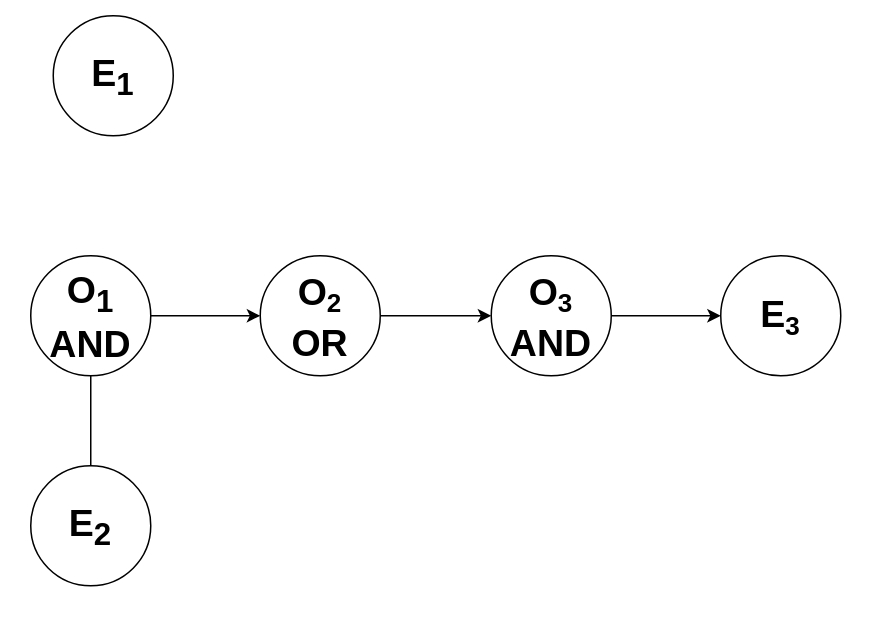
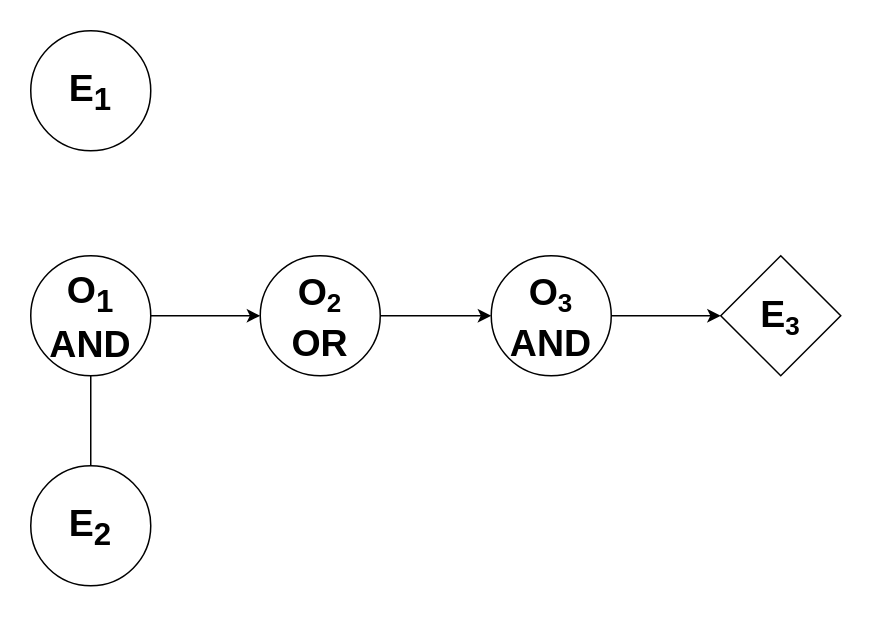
  <mxCell id="0" />
  <mxCell id="1" parent="0" />
  <mxCell id="2" style="edgeStyle=orthogonalEdgeStyle;rounded=0;orthogonalLoop=1;jettySize=auto;html=1;entryX=0;entryY=0.5;entryDx=0;entryDy=0;" edge="1" parent="1" source="3" target="9"><mxGeometry relative="1" as="geometry" /></mxCell>
  <mxCell id="3" value="&lt;b style=&quot;font-size: 25px;&quot;&gt;O&lt;sub&gt;1&lt;/sub&gt;&lt;br style=&quot;font-size: 25px;&quot;&gt;AND&lt;br&gt;&lt;/b&gt;" style="ellipse;whiteSpace=wrap;html=1;aspect=fixed;" parent="1" vertex="1"><mxGeometry x="20" y="170" width="80" height="80" as="geometry" /></mxCell>
- <mxCell id="4" value="&lt;b style=&quot;font-size: 25px;&quot;&gt;E&lt;sub&gt;1&lt;/sub&gt;&lt;br&gt;&lt;/b&gt;" style="ellipse;whiteSpace=wrap;html=1;aspect=fixed;" parent="1" vertex="1"><mxGeometry x="35" y="10" width="80" height="80" as="geometry" /></mxCell>
+ <mxCell id="4" value="&lt;b style=&quot;font-size: 25px;&quot;&gt;E&lt;sub&gt;1&lt;/sub&gt;&lt;br&gt;&lt;/b&gt;" style="ellipse;whiteSpace=wrap;html=1;aspect=fixed;" parent="1" vertex="1"><mxGeometry x="20" y="20" width="80" height="80" as="geometry" /></mxCell>
  <mxCell id="5" value="&lt;b style=&quot;font-size: 25px;&quot;&gt;E&lt;sub&gt;2&lt;br&gt;&lt;/sub&gt;&lt;/b&gt;" style="ellipse;whiteSpace=wrap;html=1;aspect=fixed;" parent="1" vertex="1"><mxGeometry x="20" y="310" width="80" height="80" as="geometry" /></mxCell>
  <mxCell id="6" style="edgeStyle=orthogonalEdgeStyle;rounded=0;orthogonalLoop=1;jettySize=auto;html=1;" edge="1" parent="1" source="7" target="10"><mxGeometry relative="1" as="geometry" /></mxCell>
  <mxCell id="7" value="&lt;b style=&quot;font-size: 25px;&quot;&gt;O&lt;/b&gt;&lt;b style=&quot;&quot;&gt;&lt;span style=&quot;font-size: 20.833px;&quot;&gt;&lt;sub&gt;3&lt;/sub&gt;&lt;/span&gt;&lt;br style=&quot;font-size: 25px;&quot;&gt;&lt;span style=&quot;font-size: 25px;&quot;&gt;AND&lt;/span&gt;&lt;br&gt;&lt;/b&gt;" style="ellipse;whiteSpace=wrap;html=1;aspect=fixed;" parent="1" vertex="1"><mxGeometry x="327" y="170" width="80" height="80" as="geometry" /></mxCell>
  <mxCell id="8" style="edgeStyle=orthogonalEdgeStyle;rounded=0;orthogonalLoop=1;jettySize=auto;html=1;" edge="1" parent="1" source="9" target="7"><mxGeometry relative="1" as="geometry" /></mxCell>
  <mxCell id="9" value="&lt;b style=&quot;font-size: 25px;&quot;&gt;O&lt;/b&gt;&lt;b style=&quot;&quot;&gt;&lt;span style=&quot;font-size: 20.833px;&quot;&gt;&lt;sub&gt;2&lt;/sub&gt;&lt;/span&gt;&lt;br style=&quot;font-size: 25px;&quot;&gt;&lt;span style=&quot;font-size: 25px;&quot;&gt;OR&lt;/span&gt;&lt;br&gt;&lt;/b&gt;" style="ellipse;whiteSpace=wrap;html=1;aspect=fixed;" parent="1" vertex="1"><mxGeometry x="173" y="170" width="80" height="80" as="geometry" /></mxCell>
- <mxCell id="10" value="&lt;b style=&quot;font-size: 25px;&quot;&gt;E&lt;/b&gt;&lt;b style=&quot;&quot;&gt;&lt;span style=&quot;font-size: 20.833px;&quot;&gt;&lt;sub&gt;3&lt;/sub&gt;&lt;/span&gt;&lt;br&gt;&lt;/b&gt;" style="ellipse;whiteSpace=wrap;html=1;aspect=fixed;" parent="1" vertex="1"><mxGeometry x="480" y="170" width="80" height="80" as="geometry" /></mxCell>
+ <mxCell id="10" value="&lt;b style=&quot;font-size: 25px;&quot;&gt;E&lt;/b&gt;&lt;b style=&quot;&quot;&gt;&lt;span style=&quot;font-size: 20.833px;&quot;&gt;&lt;sub&gt;3&lt;/sub&gt;&lt;/span&gt;&lt;br&gt;&lt;/b&gt;" style="rhombus;whiteSpace=wrap;html=1;aspect=fixed;" parent="1" vertex="1"><mxGeometry x="480" y="170" width="80" height="80" as="geometry" /></mxCell>
  <mxCell id="11" value="" style="endArrow=none;html=1;rounded=0;fontSize=25;exitX=0.5;exitY=0;exitDx=0;exitDy=0;" parent="1" source="5" target="3" edge="1"><mxGeometry width="50" height="50" relative="1" as="geometry"><mxPoint x="570" y="370" as="sourcePoint" /><mxPoint x="620" y="320" as="targetPoint" /></mxGeometry></mxCell>
